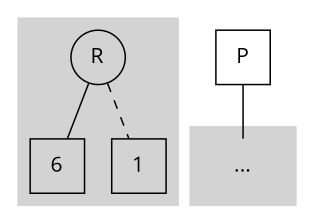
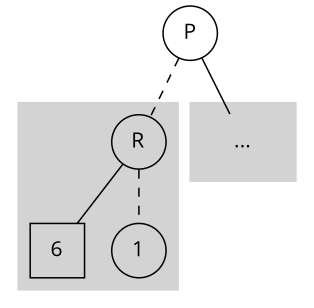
  digraph {
    fontname="Open Sans"
    node [fontname="Open Sans" shape=circle]
    edge [arrowhead=none fontname="Open Sans"]
    n1 [label=R]
    n2 [label=6 shape=square]
-   n3 [label=1 shape=square]
+   n3 [label=1]
    n4 [label="..." shape=none]
-   n5 [label=P shape=square]
+   n5 [label=P]
    subgraph cluster_1 {
      color=lightgrey
      style=filled
      n1
      n2
      n3
    }
    subgraph cluster_2 {
      color=lightgrey
      style=filled
      n4
    }
    n1 -> n2
    n1 -> n3 [style=dashed]
+   n5 -> n1 [style=dashed]
    n5 -> n4
  }
